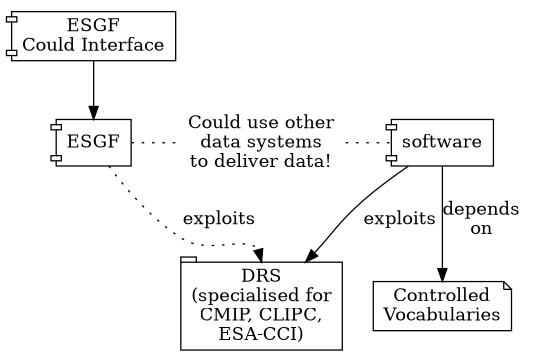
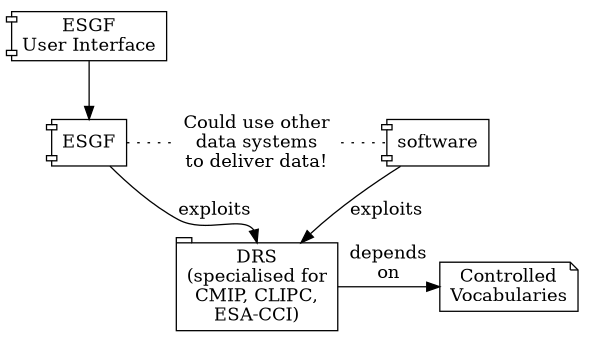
  digraph {
    node [shape=component]
    n1 [label=ESGF]
    n2 [label="Could use other\ndata systems\nto deliver data!" shape=none]
    n3 [label=software]
    n4 [label="DRS\n(specialised for\nCMIP, CLIPC,\nESA-CCI)" shape=tab]
    n5 [label="Controlled\nVocabularies" shape=note]
-   n6 [label="ESGF\nCould Interface"]
+   n6 [label="ESGF\nUser Interface"]
    subgraph sub_1 {
      rank=same
      n1
      n2
      n3
    }
    subgraph sub_2 {
      rank=same
      n4
      n5
    }
    n1 -> n2 [dir=none style=dotted]
-   n1 -> n4 [headport=n label=exploits style=dotted]
+   n1 -> n4 [headport=n label=exploits]
    n2 -> n3 [dir=none style=dotted]
    n2 -> n4 [style=invis]
    n3 -> n4 [headport=ne label=exploits]
-   n3 -> n5 [label="depends\non"]
+   n4 -> n5 [label="depends\non"]
    n6 -> n1
  }
